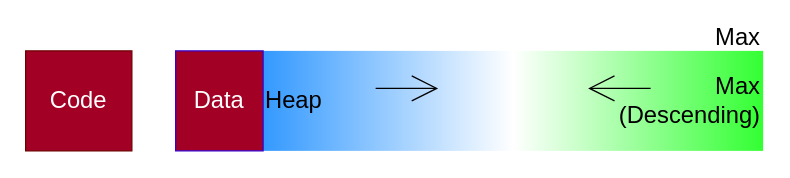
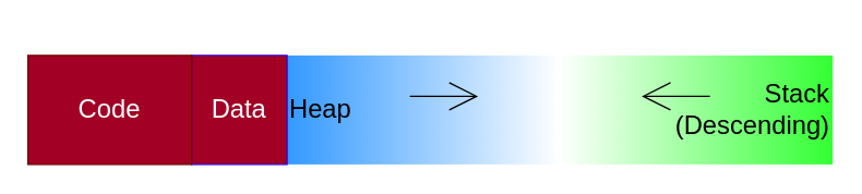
  <mxCell id="0" />
  <mxCell id="1" parent="0" />
- <mxCell id="2" value="Max&lt;br&gt;(Descending)" style="rounded=0;whiteSpace=wrap;html=1;gradientColor=#FFFFFF;verticalAlign=middle;fontColor=#000000;strokeColor=none;fontSize=19;gradientDirection=west;align=right;fillColor=#33FF33;" vertex="1" parent="1"><mxGeometry x="410" y="40" width="200" height="80" as="geometry" /></mxCell>
+ <mxCell id="2" value="Stack&lt;br&gt;(Descending)" style="rounded=0;whiteSpace=wrap;html=1;gradientColor=#FFFFFF;verticalAlign=middle;fontColor=#000000;strokeColor=none;fontSize=19;gradientDirection=west;align=right;fillColor=#33FF33;" vertex="1" parent="1"><mxGeometry x="410" y="40" width="200" height="80" as="geometry" /></mxCell>
  <mxCell id="3" value="Heap" style="rounded=0;whiteSpace=wrap;html=1;gradientColor=#ffffff;gradientDirection=east;fillColor=#3399FF;verticalAlign=middle;fontColor=#000000;strokeColor=none;fontSize=19;align=left;" vertex="1" parent="1"><mxGeometry x="210" y="40" width="200" height="80" as="geometry" /></mxCell>
  <mxCell id="4" value="Data" style="rounded=0;whiteSpace=wrap;html=1;fillColor=#a20025;strokeColor=#3700CC;fontColor=#ffffff;fontSize=19;" vertex="1" parent="1"><mxGeometry x="140" y="40" width="70" height="80" as="geometry" /></mxCell>
- <mxCell id="5" value="Code" style="rounded=0;whiteSpace=wrap;html=1;fillColor=#a20025;strokeColor=#6F0000;fontColor=#ffffff;fontSize=19;" vertex="1" parent="1"><mxGeometry x="20" y="40" width="85" height="80" as="geometry" /></mxCell>
+ <mxCell id="5" value="Code" style="rounded=0;whiteSpace=wrap;html=1;fillColor=#a20025;strokeColor=#6F0000;fontColor=#ffffff;fontSize=19;" vertex="1" parent="1"><mxGeometry x="20" y="40" width="120" height="80" as="geometry" /></mxCell>
  <mxCell id="6" value="" style="endArrow=open;html=1;fontSize=19;fontColor=#000000;endFill=0;endSize=19;strokeColor=#000000;" edge="1" parent="1"><mxGeometry width="50" height="50" relative="1" as="geometry"><mxPoint x="520" y="70" as="sourcePoint" /><mxPoint x="470" y="70" as="targetPoint" /></mxGeometry></mxCell>
  <mxCell id="7" value="" style="endArrow=open;html=1;fontSize=19;fontColor=#000000;endFill=0;endSize=19;strokeColor=#000000;" edge="1" parent="1"><mxGeometry width="50" height="50" relative="1" as="geometry"><mxPoint x="300" y="70" as="sourcePoint" /><mxPoint x="350" y="70" as="targetPoint" /></mxGeometry></mxCell>
- <mxCell id="8" value="Max" style="text;html=1;strokeColor=none;fillColor=none;align=right;verticalAlign=middle;whiteSpace=wrap;rounded=0;fontSize=19;fontColor=#000000;" vertex="1" parent="1"><mxGeometry x="570" y="20" width="40" height="20" as="geometry" /></mxCell>
